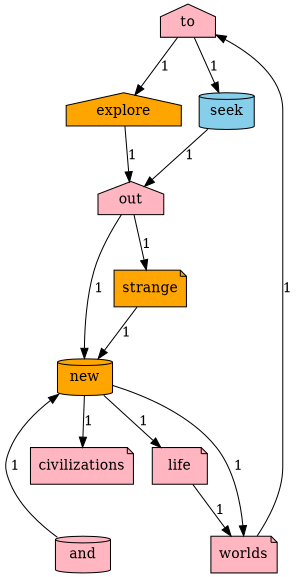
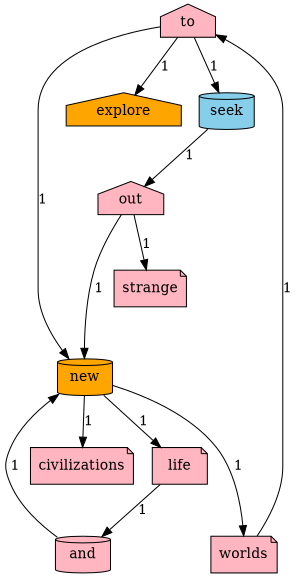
  digraph {
    node [fillcolor=lightpink shape=note style=filled]
    to [shape=house]
    explore [fillcolor=orange shape=house]
    seek [fillcolor=skyblue shape=cylinder]
    out [shape=house]
-   strange [fillcolor=orange]
+   strange
    new [fillcolor=orange shape=cylinder]
    worlds
    life
    civilizations
    and [shape=cylinder]
    to -> explore [label=1]
    to -> seek [label=1]
-   explore -> out [label=1]
    seek -> out [label=1]
    out -> strange [label=1]
    out -> new [label=1]
-   strange -> new [label=1]
+   to -> new [label=1]
    new -> worlds [label=1]
    new -> life [label=1]
    new -> civilizations [label=1]
    worlds -> to [label=1]
-   life -> worlds [label=1]
+   life -> and [label=1]
    and -> new [label=1]
  }
